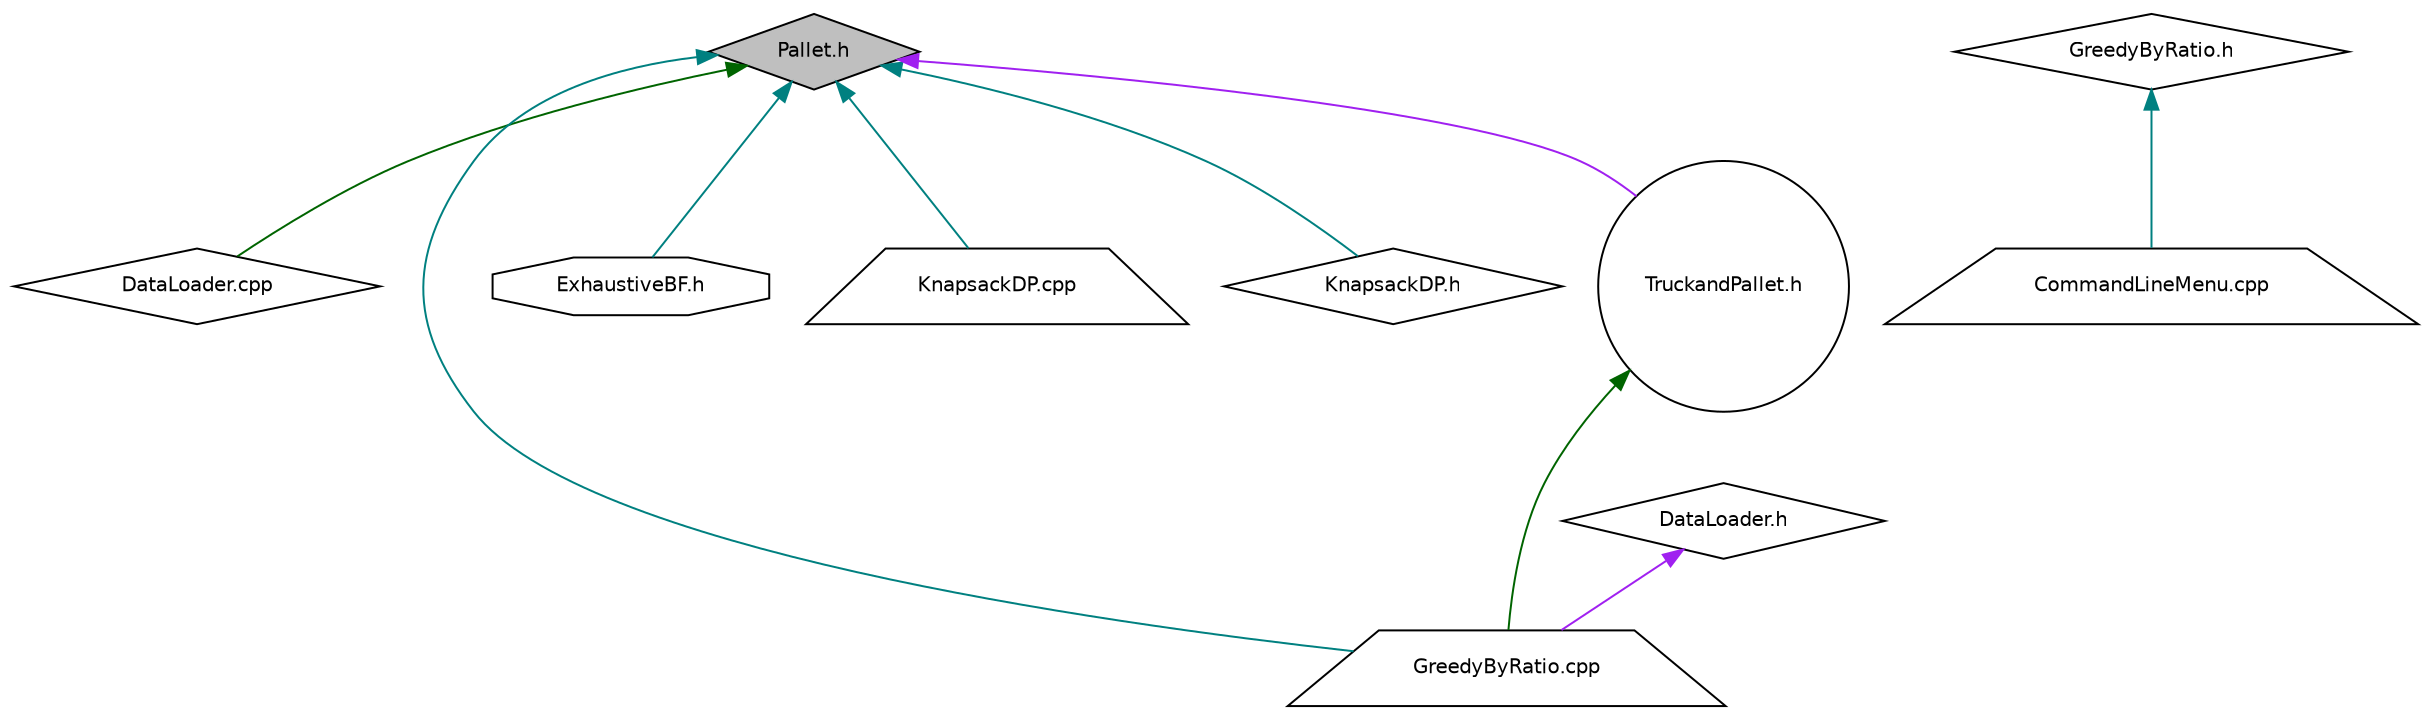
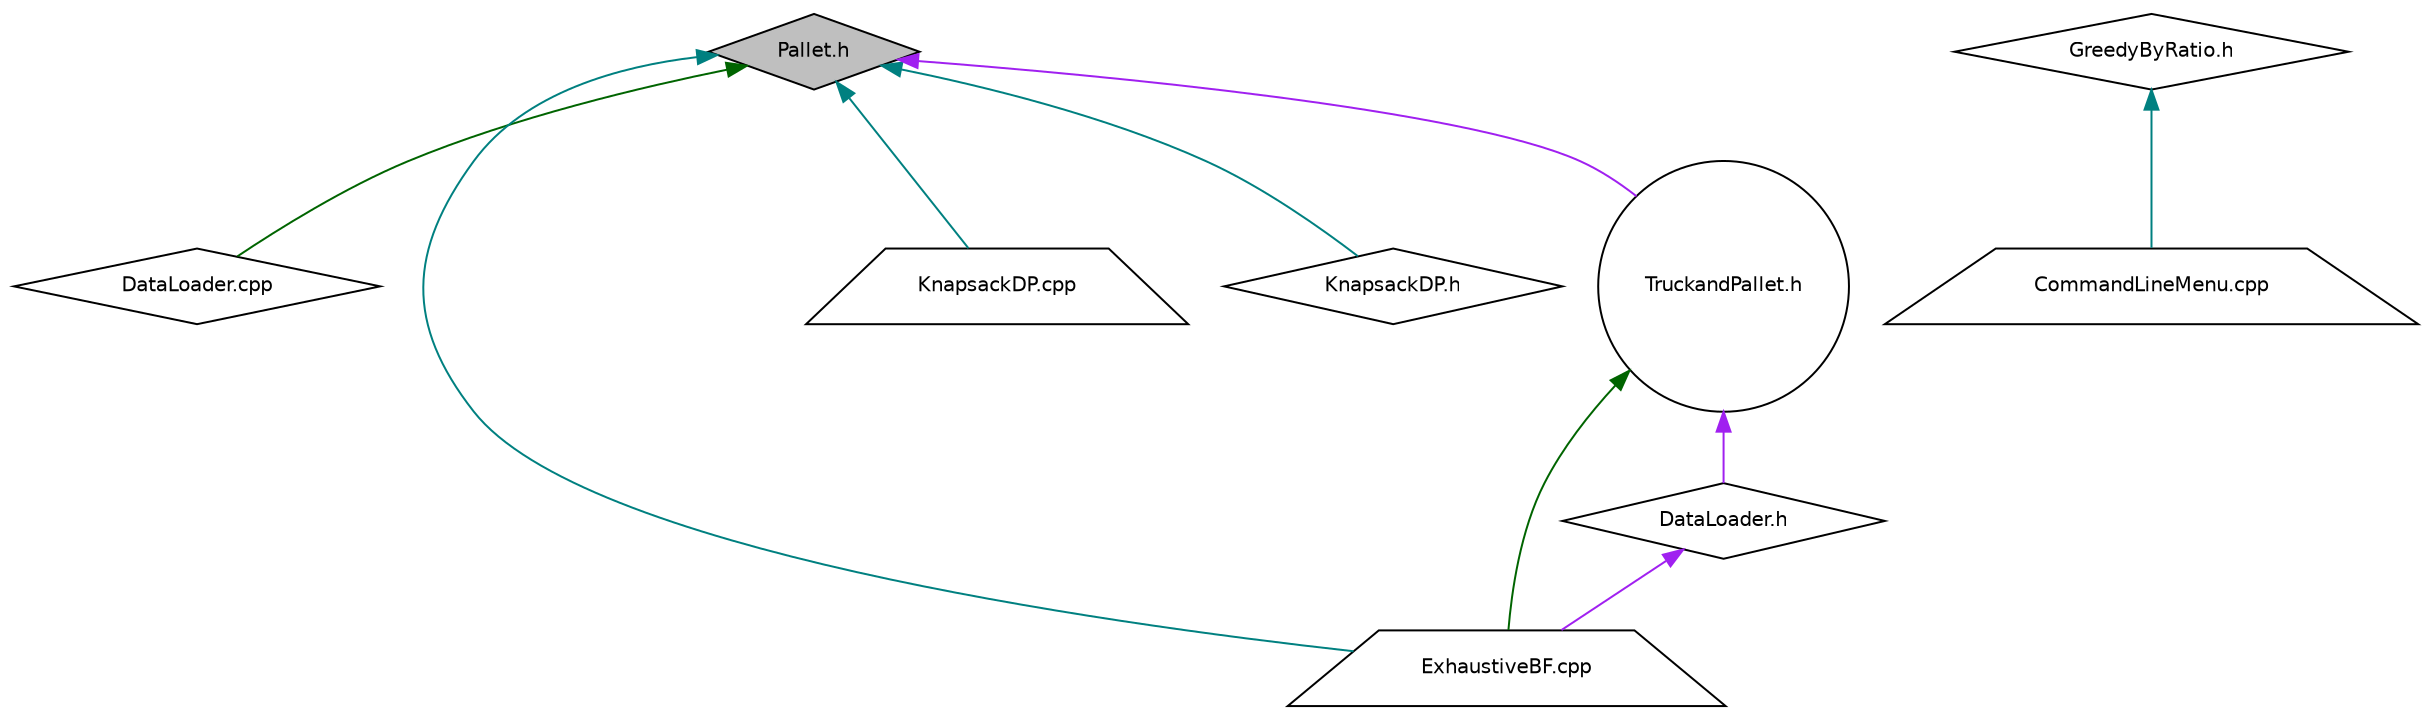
  digraph {
    node [color=black fillcolor=white fontname=Helvetica fontsize=10 shape=diamond style=filled]
    edge [color=teal dir=back fontname=Helvetica fontsize=10 labelfontname=Helvetica labelfontsize=10 style=solid]
    n1 [fillcolor=grey75 fontcolor=black height=0.2 label="Pallet.h" width=0.4]
    n2 [height=0.2 label="DataLoader.cpp" width=0.4]
-   n3 [height=0.2 label="GreedyByRatio.cpp" shape=trapezium width=0.4]
-   n4 [height=0.2 label="ExhaustiveBF.h" shape=octagon width=0.4]
+   n3 [height=0.2 label="ExhaustiveBF.cpp" shape=trapezium width=0.4]
    n5 [height=0.2 label="KnapsackDP.cpp" shape=trapezium width=0.4]
    n6 [height=0.2 label="KnapsackDP.h" width=0.4]
    n7 [height=0.2 label="TruckandPallet.h" shape=circle width=0.4]
    n8 [height=0.2 label="GreedyByRatio.h" width=0.4]
    n9 [height=0.2 label="CommandLineMenu.cpp" shape=trapezium width=0.4]
    n10 [height=0.2 label="DataLoader.h" width=0.4]
    n1 -> n2 [color=darkgreen]
    n1 -> n3
-   n1 -> n4
    n1 -> n5
    n1 -> n6
    n1 -> n7 [color=purple]
    n7 -> n3 [color=darkgreen]
+   n7 -> n10 [color=purple]
    n8 -> n9
    n10 -> n3 [color=purple]
  }
